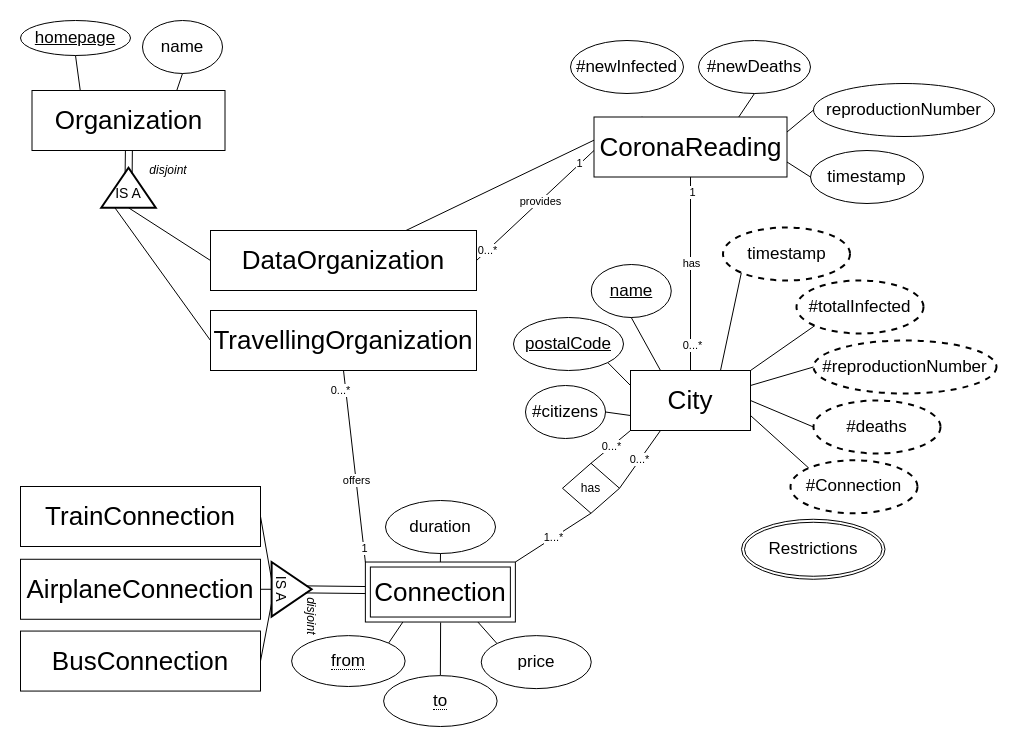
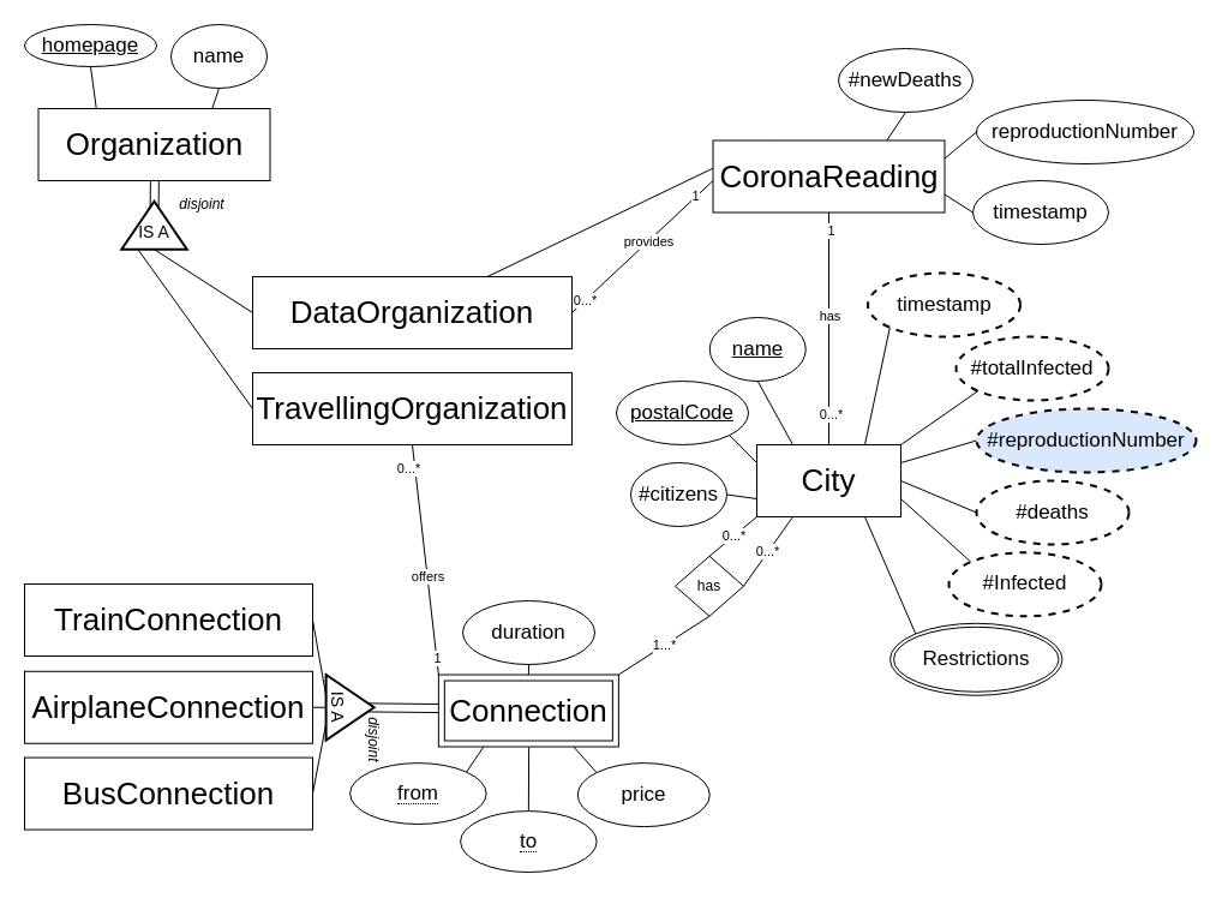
  <mxCell id="0" />
  <mxCell id="1" parent="0" />
  <mxCell id="2" value="&lt;font style=&quot;font-size: 26px&quot;&gt;City&lt;/font&gt;" style="rounded=0;whiteSpace=wrap;html=1;" parent="1" vertex="1"><mxGeometry x="630" y="370" width="120" height="60" as="geometry" /></mxCell>
  <mxCell id="3" value="&lt;font style=&quot;font-size: 17px&quot;&gt;&lt;u&gt;name&lt;/u&gt;&lt;/font&gt;" style="ellipse;whiteSpace=wrap;html=1;" parent="1" vertex="1"><mxGeometry x="590.75" y="264" width="80" height="53" as="geometry" /></mxCell>
  <mxCell id="4" value="&lt;span style=&quot;font-size: 17px&quot;&gt;&lt;u&gt;postalCode&lt;/u&gt;&lt;/span&gt;" style="ellipse;whiteSpace=wrap;html=1;" parent="1" vertex="1"><mxGeometry x="513" y="317" width="110" height="53" as="geometry" /></mxCell>
  <mxCell id="5" value="" style="endArrow=none;html=1;exitX=1;exitY=1;exitDx=0;exitDy=0;entryX=0;entryY=0.25;entryDx=0;entryDy=0;" parent="1" source="4" target="2" edge="1"><mxGeometry width="50" height="50" relative="1" as="geometry"><mxPoint x="221.507" y="356.065" as="sourcePoint" /><mxPoint x="504.5" y="509.5" as="targetPoint" /></mxGeometry></mxCell>
  <mxCell id="6" value="" style="endArrow=none;html=1;exitX=0.25;exitY=0;exitDx=0;exitDy=0;entryX=0.5;entryY=1;entryDx=0;entryDy=0;" parent="1" source="2" target="3" edge="1"><mxGeometry width="50" height="50" relative="1" as="geometry"><mxPoint x="324.5" y="559.5" as="sourcePoint" /><mxPoint x="263.116" y="454.516" as="targetPoint" /></mxGeometry></mxCell>
  <mxCell id="7" value="" style="endArrow=none;html=1;exitX=0.5;exitY=0;exitDx=0;exitDy=0;" parent="1" source="38" edge="1"><mxGeometry width="50" height="50" relative="1" as="geometry"><mxPoint x="137.62" y="700.02" as="sourcePoint" /><mxPoint x="440.12" y="622" as="targetPoint" /></mxGeometry></mxCell>
  <mxCell id="8" value="" style="endArrow=none;html=1;exitX=0.25;exitY=1;exitDx=0;exitDy=0;entryX=1;entryY=0;entryDx=0;entryDy=0;" parent="1" source="39" target="37" edge="1"><mxGeometry width="50" height="50" relative="1" as="geometry"><mxPoint x="114.12" y="665.52" as="sourcePoint" /><mxPoint x="144.12" y="645.52" as="targetPoint" /></mxGeometry></mxCell>
  <mxCell id="9" value="&lt;span style=&quot;font-size: 17px&quot;&gt;price&lt;/span&gt;" style="ellipse;whiteSpace=wrap;html=1;" parent="1" vertex="1"><mxGeometry x="480.75" y="635.12" width="110" height="53" as="geometry" /></mxCell>
  <mxCell id="10" value="&lt;span style=&quot;font-size: 17px&quot;&gt;duration&lt;/span&gt;" style="ellipse;whiteSpace=wrap;html=1;" parent="1" vertex="1"><mxGeometry x="385" y="500" width="110" height="53" as="geometry" /></mxCell>
  <mxCell id="11" value="&lt;span style=&quot;font-size: 17px&quot;&gt;&lt;u&gt;homepage&lt;/u&gt;&lt;/span&gt;" style="ellipse;whiteSpace=wrap;html=1;" parent="1" vertex="1"><mxGeometry x="20" y="20" width="110" height="35" as="geometry" /></mxCell>
  <mxCell id="12" value="" style="endArrow=none;html=1;entryX=0;entryY=0;entryDx=0;entryDy=0;exitX=0.75;exitY=1;exitDx=0;exitDy=0;" parent="1" source="39" target="9" edge="1"><mxGeometry width="50" height="50" relative="1" as="geometry"><mxPoint x="82.247" y="695.52" as="sourcePoint" /><mxPoint x="491.899" y="641.982" as="targetPoint" /></mxGeometry></mxCell>
  <mxCell id="13" value="" style="endArrow=none;html=1;exitX=0.25;exitY=0;exitDx=0;exitDy=0;entryX=0.5;entryY=1;entryDx=0;entryDy=0;" parent="1" source="45" target="11" edge="1"><mxGeometry width="50" height="50" relative="1" as="geometry"><mxPoint x="-156.5" y="313.5" as="sourcePoint" /><mxPoint x="-224.5" y="193.5" as="targetPoint" /></mxGeometry></mxCell>
  <mxCell id="14" value="" style="endArrow=none;html=1;exitX=0.5;exitY=1;exitDx=0;exitDy=0;entryX=0.5;entryY=0;entryDx=0;entryDy=0;" parent="1" source="10" target="39" edge="1"><mxGeometry width="50" height="50" relative="1" as="geometry"><mxPoint x="134.12" y="749.52" as="sourcePoint" /><mxPoint x="77.37" y="635.52" as="targetPoint" /></mxGeometry></mxCell>
  <mxCell id="15" value="&lt;font style=&quot;font-size: 26px&quot;&gt;TrainConnection&lt;/font&gt;" style="rounded=0;whiteSpace=wrap;html=1;" parent="1" vertex="1"><mxGeometry x="20" y="486" width="240" height="60" as="geometry" /></mxCell>
  <mxCell id="16" value="&lt;font style=&quot;font-size: 26px&quot;&gt;AirplaneConnection&lt;/font&gt;" style="rounded=0;whiteSpace=wrap;html=1;" parent="1" vertex="1"><mxGeometry x="20" y="558.77" width="240" height="60" as="geometry" /></mxCell>
  <mxCell id="17" value="" style="endArrow=none;html=1;exitX=0.012;exitY=0.373;exitDx=0;exitDy=0;entryX=1;entryY=0.5;entryDx=0;entryDy=0;exitPerimeter=0;" parent="1" source="57" target="15" edge="1"><mxGeometry width="50" height="50" relative="1" as="geometry"><mxPoint x="41.375" y="706.09" as="sourcePoint" /><mxPoint x="253" y="593.52" as="targetPoint" /></mxGeometry></mxCell>
  <mxCell id="18" value="" style="endArrow=none;html=1;entryX=1;entryY=0.5;entryDx=0;entryDy=0;exitX=0;exitY=0.5;exitDx=0;exitDy=0;" parent="1" source="57" target="16" edge="1"><mxGeometry width="50" height="50" relative="1" as="geometry"><mxPoint x="290" y="600" as="sourcePoint" /><mxPoint x="253" y="593.52" as="targetPoint" /></mxGeometry></mxCell>
  <mxCell id="19" value="has" style="rhombus;whiteSpace=wrap;html=1;rotation=0;" parent="1" vertex="1"><mxGeometry x="562" y="462.77" width="57" height="50" as="geometry" /></mxCell>
  <mxCell id="20" value="0...*" style="endArrow=none;html=1;exitX=1;exitY=0.5;exitDx=0;exitDy=0;entryX=0.25;entryY=1;entryDx=0;entryDy=0;" parent="1" source="19" target="2" edge="1"><mxGeometry width="50" height="50" relative="1" as="geometry"><mxPoint x="863" y="287.75" as="sourcePoint" /><mxPoint x="388" y="467.75" as="targetPoint" /></mxGeometry></mxCell>
  <mxCell id="21" value="0...*" style="endArrow=none;html=1;exitX=0.5;exitY=0;exitDx=0;exitDy=0;entryX=0;entryY=1;entryDx=0;entryDy=0;" parent="1" source="19" target="2" edge="1"><mxGeometry width="50" height="50" relative="1" as="geometry"><mxPoint x="863" y="287.75" as="sourcePoint" /><mxPoint x="298" y="467.75" as="targetPoint" /></mxGeometry></mxCell>
  <mxCell id="22" value="1...*" style="endArrow=none;html=1;entryX=1;entryY=0;entryDx=0;entryDy=0;exitX=0.5;exitY=1;exitDx=0;exitDy=0;" parent="1" source="19" target="39" edge="1"><mxGeometry width="50" height="50" relative="1" as="geometry"><mxPoint x="548.87" y="533.5" as="sourcePoint" /><mxPoint x="-80.88" y="883.52" as="targetPoint" /></mxGeometry></mxCell>
- <mxCell id="23" value="&lt;font style=&quot;font-size: 17px&quot;&gt;#newInfected&lt;/font&gt;" style="ellipse;whiteSpace=wrap;html=1;" parent="1" vertex="1"><mxGeometry x="570" y="40" width="113" height="53" as="geometry" /></mxCell>
  <mxCell id="24" value="&lt;font style=&quot;font-size: 17px&quot;&gt;#newDeaths&lt;/font&gt;" style="ellipse;whiteSpace=wrap;html=1;" parent="1" vertex="1"><mxGeometry x="698" y="40" width="112" height="53" as="geometry" /></mxCell>
- <mxCell id="25" value="&lt;span style=&quot;font-size: 17px&quot;&gt;#reproductionNumber&lt;/span&gt;" style="ellipse;whiteSpace=wrap;html=1;dashed=1;strokeWidth=2;" parent="1" vertex="1"><mxGeometry x="813" y="340" width="183" height="53" as="geometry" /></mxCell>
+ <mxCell id="25" value="&lt;span style=&quot;font-size: 17px&quot;&gt;#reproductionNumber&lt;/span&gt;" style="ellipse;whiteSpace=wrap;html=1;dashed=1;strokeWidth=2;fillColor=#dae8fc;" parent="1" vertex="1"><mxGeometry x="813" y="340" width="183" height="53" as="geometry" /></mxCell>
  <mxCell id="26" value="&lt;font style=&quot;font-size: 17px&quot;&gt;#totalInfected&lt;/font&gt;" style="ellipse;whiteSpace=wrap;html=1;dashed=1;strokeWidth=2;" parent="1" vertex="1"><mxGeometry x="796" y="280" width="127" height="53" as="geometry" /></mxCell>
  <mxCell id="27" value="&lt;font style=&quot;font-size: 17px&quot;&gt;#citizens&lt;/font&gt;" style="ellipse;whiteSpace=wrap;html=1;" parent="1" vertex="1"><mxGeometry x="525" y="385" width="80" height="53" as="geometry" /></mxCell>
  <mxCell id="28" value="" style="endArrow=none;html=1;exitX=0.25;exitY=0;exitDx=0;exitDy=0;" parent="1" source="36" target="62" edge="1"><mxGeometry width="50" height="50" relative="1" as="geometry"><mxPoint x="-298" y="594" as="sourcePoint" /><mxPoint x="191.5" y="771.75" as="targetPoint" /></mxGeometry></mxCell>
  <mxCell id="29" value="" style="endArrow=none;html=1;exitX=0.75;exitY=0;exitDx=0;exitDy=0;entryX=0.5;entryY=1;entryDx=0;entryDy=0;" parent="1" source="36" target="24" edge="1"><mxGeometry width="50" height="50" relative="1" as="geometry"><mxPoint x="141.5" y="821.75" as="sourcePoint" /><mxPoint x="191.5" y="771.75" as="targetPoint" /></mxGeometry></mxCell>
  <mxCell id="30" value="" style="endArrow=none;html=1;exitX=1;exitY=0.25;exitDx=0;exitDy=0;entryX=0;entryY=0.5;entryDx=0;entryDy=0;" parent="1" source="2" target="25" edge="1"><mxGeometry width="50" height="50" relative="1" as="geometry"><mxPoint x="411.5" y="499.5" as="sourcePoint" /><mxPoint x="461.5" y="449.5" as="targetPoint" /></mxGeometry></mxCell>
  <mxCell id="31" value="" style="endArrow=none;html=1;exitX=1;exitY=0;exitDx=0;exitDy=0;entryX=0;entryY=1;entryDx=0;entryDy=0;" parent="1" source="2" target="26" edge="1"><mxGeometry width="50" height="50" relative="1" as="geometry"><mxPoint x="411.5" y="499.5" as="sourcePoint" /><mxPoint x="461.5" y="449.5" as="targetPoint" /></mxGeometry></mxCell>
  <mxCell id="32" value="" style="endArrow=none;html=1;exitX=0;exitY=0.75;exitDx=0;exitDy=0;entryX=1;entryY=0.5;entryDx=0;entryDy=0;" parent="1" source="2" target="27" edge="1"><mxGeometry width="50" height="50" relative="1" as="geometry"><mxPoint x="411.5" y="369.5" as="sourcePoint" /><mxPoint x="461.5" y="319.5" as="targetPoint" /></mxGeometry></mxCell>
+ <mxCell id="33" value="" style="endArrow=none;html=1;exitX=0;exitY=0;exitDx=0;exitDy=0;entryX=0.75;entryY=1;entryDx=0;entryDy=0;" parent="1" source="44" target="2" edge="1"><mxGeometry width="50" height="50" relative="1" as="geometry"><mxPoint x="447.152" y="201.513" as="sourcePoint" /><mxPoint x="880" y="277.75" as="targetPoint" /></mxGeometry></mxCell>
  <mxCell id="34" value="&lt;font style=&quot;font-size: 26px&quot;&gt;BusConnection&lt;/font&gt;" style="rounded=0;whiteSpace=wrap;html=1;" parent="1" vertex="1"><mxGeometry x="20" y="630.56" width="240" height="60" as="geometry" /></mxCell>
  <mxCell id="35" value="" style="endArrow=none;html=1;exitX=1;exitY=0.5;exitDx=0;exitDy=0;entryX=0;entryY=0.75;entryDx=0;entryDy=0;" parent="1" source="34" target="57" edge="1"><mxGeometry width="50" height="50" relative="1" as="geometry"><mxPoint x="203" y="573.52" as="sourcePoint" /><mxPoint x="55" y="706.09" as="targetPoint" /></mxGeometry></mxCell>
  <mxCell id="36" value="&lt;font style=&quot;font-size: 26px&quot;&gt;CoronaReading&lt;/font&gt;" style="rounded=0;whiteSpace=wrap;html=1;" parent="1" vertex="1"><mxGeometry x="593.5" y="116.5" width="193" height="60" as="geometry" /></mxCell>
  <mxCell id="37" value="&lt;span style=&quot;border-bottom: 1px dotted&quot;&gt;&lt;font style=&quot;font-size: 17px&quot;&gt;from&lt;/font&gt;&lt;/span&gt;" style="ellipse;whiteSpace=wrap;html=1;align=center;" parent="1" vertex="1"><mxGeometry x="291.12" y="635.12" width="113.5" height="50.88" as="geometry" /></mxCell>
  <mxCell id="38" value="&lt;span style=&quot;border-bottom: 1px dotted&quot;&gt;&lt;font style=&quot;font-size: 17px&quot;&gt;to&lt;/font&gt;&lt;/span&gt;" style="ellipse;whiteSpace=wrap;html=1;align=center;" parent="1" vertex="1"><mxGeometry x="383.12" y="675.12" width="113.5" height="50.88" as="geometry" /></mxCell>
  <mxCell id="39" value="&lt;span style=&quot;font-size: 26px&quot;&gt;Connection&lt;/span&gt;" style="shape=ext;margin=3;double=1;whiteSpace=wrap;html=1;align=center;" parent="1" vertex="1"><mxGeometry x="364.87" y="561.52" width="150" height="60" as="geometry" /></mxCell>
  <mxCell id="40" value="has" style="endArrow=none;html=1;entryX=0.5;entryY=0;entryDx=0;entryDy=0;exitX=0.5;exitY=1;exitDx=0;exitDy=0;" parent="1" source="36" target="2" edge="1"><mxGeometry x="-0.112" y="1" width="50" height="50" relative="1" as="geometry"><mxPoint x="-10" y="720" as="sourcePoint" /><mxPoint x="40" y="670" as="targetPoint" /><mxPoint as="offset" /></mxGeometry></mxCell>
  <mxCell id="41" value="1" style="edgeLabel;html=1;align=center;verticalAlign=middle;resizable=0;points=[];" parent="40" vertex="1" connectable="0"><mxGeometry x="-0.846" y="1" relative="1" as="geometry"><mxPoint as="offset" /></mxGeometry></mxCell>
  <mxCell id="42" value="0...*" style="edgeLabel;html=1;align=center;verticalAlign=middle;resizable=0;points=[];" parent="40" vertex="1" connectable="0"><mxGeometry x="0.735" y="1" relative="1" as="geometry"><mxPoint as="offset" /></mxGeometry></mxCell>
  <mxCell id="43" value="&lt;span style=&quot;font-size: 26px&quot;&gt;TravellingOrganization&lt;/span&gt;" style="rounded=0;whiteSpace=wrap;html=1;" parent="1" vertex="1"><mxGeometry x="210" y="310" width="266" height="60" as="geometry" /></mxCell>
  <mxCell id="44" value="&lt;span style=&quot;font-size: 17px&quot;&gt;Restrictions&lt;/span&gt;" style="ellipse;shape=doubleEllipse;margin=3;whiteSpace=wrap;html=1;align=center;" parent="1" vertex="1"><mxGeometry x="741" y="518.77" width="143.5" height="60" as="geometry" /></mxCell>
  <mxCell id="45" value="&lt;span style=&quot;font-size: 26px&quot;&gt;Organization&lt;/span&gt;" style="rounded=0;whiteSpace=wrap;html=1;" parent="1" vertex="1"><mxGeometry x="31.5" y="90" width="193" height="60" as="geometry" /></mxCell>
  <mxCell id="46" value="" style="triangle;whiteSpace=wrap;html=1;strokeWidth=2;rotation=-90;" parent="1" vertex="1"><mxGeometry x="108" y="160" width="40" height="54.5" as="geometry" /></mxCell>
  <mxCell id="47" value="&lt;font style=&quot;font-size: 14px&quot;&gt;IS A&lt;/font&gt;" style="text;html=1;strokeColor=none;fillColor=none;align=center;verticalAlign=middle;whiteSpace=wrap;rounded=0;" parent="1" vertex="1"><mxGeometry x="108" y="183" width="40" height="20" as="geometry" /></mxCell>
  <mxCell id="48" value="&lt;i&gt;disjoint&lt;/i&gt;" style="text;html=1;strokeColor=none;fillColor=none;align=center;verticalAlign=middle;whiteSpace=wrap;rounded=0;" parent="1" vertex="1"><mxGeometry x="148" y="160" width="40" height="20" as="geometry" /></mxCell>
  <mxCell id="49" value="" style="endArrow=none;html=1;entryX=0.52;entryY=1.005;entryDx=0;entryDy=0;entryPerimeter=0;exitX=0.846;exitY=0.567;exitDx=0;exitDy=0;exitPerimeter=0;" parent="1" source="46" target="45" edge="1"><mxGeometry width="50" height="50" relative="1" as="geometry"><mxPoint x="-216.5" y="333.5" as="sourcePoint" /><mxPoint x="-216.768" y="305.24" as="targetPoint" /></mxGeometry></mxCell>
  <mxCell id="50" value="" style="endArrow=none;html=1;exitX=0.861;exitY=0.438;exitDx=0;exitDy=0;exitPerimeter=0;entryX=0.484;entryY=1.005;entryDx=0;entryDy=0;entryPerimeter=0;" parent="1" source="46" target="45" edge="1"><mxGeometry width="50" height="50" relative="1" as="geometry"><mxPoint x="-226.61" y="348.78" as="sourcePoint" /><mxPoint x="-226.764" y="304.88" as="targetPoint" /></mxGeometry></mxCell>
  <mxCell id="51" value="" style="endArrow=none;html=1;exitX=0;exitY=0.5;exitDx=0;exitDy=0;entryX=0;entryY=0.5;entryDx=0;entryDy=0;" parent="1" source="46" target="62" edge="1"><mxGeometry width="50" height="50" relative="1" as="geometry"><mxPoint x="-211.5" y="303.5" as="sourcePoint" /><mxPoint x="-161.5" y="253.5" as="targetPoint" /></mxGeometry></mxCell>
  <mxCell id="52" value="" style="endArrow=none;html=1;exitX=0;exitY=0.25;exitDx=0;exitDy=0;entryX=0;entryY=0.5;entryDx=0;entryDy=0;" parent="1" source="46" target="43" edge="1"><mxGeometry width="50" height="50" relative="1" as="geometry"><mxPoint x="-211.5" y="303.5" as="sourcePoint" /><mxPoint x="-161.5" y="253.5" as="targetPoint" /></mxGeometry></mxCell>
- <mxCell id="53" value="&lt;font style=&quot;font-size: 17px&quot;&gt;#Connection&lt;/font&gt;" style="ellipse;whiteSpace=wrap;html=1;dashed=1;strokeWidth=2;" parent="1" vertex="1"><mxGeometry x="790" y="459.77" width="127" height="53" as="geometry" /></mxCell>
+ <mxCell id="53" value="&lt;font style=&quot;font-size: 17px&quot;&gt;#Infected&lt;/font&gt;" style="ellipse;whiteSpace=wrap;html=1;dashed=1;strokeWidth=2;" parent="1" vertex="1"><mxGeometry x="790" y="459.77" width="127" height="53" as="geometry" /></mxCell>
  <mxCell id="54" value="&lt;font style=&quot;font-size: 17px&quot;&gt;#deaths&lt;/font&gt;" style="ellipse;whiteSpace=wrap;html=1;dashed=1;strokeWidth=2;" parent="1" vertex="1"><mxGeometry x="813" y="400" width="127" height="53" as="geometry" /></mxCell>
  <mxCell id="55" value="" style="endArrow=none;html=1;entryX=0;entryY=0.5;entryDx=0;entryDy=0;exitX=1;exitY=0.5;exitDx=0;exitDy=0;" parent="1" source="2" target="54" edge="1"><mxGeometry width="50" height="50" relative="1" as="geometry"><mxPoint x="660" y="470" as="sourcePoint" /><mxPoint x="710" y="420" as="targetPoint" /></mxGeometry></mxCell>
  <mxCell id="56" value="" style="endArrow=none;html=1;exitX=0;exitY=0;exitDx=0;exitDy=0;entryX=1;entryY=0.75;entryDx=0;entryDy=0;" parent="1" source="53" target="2" edge="1"><mxGeometry width="50" height="50" relative="1" as="geometry"><mxPoint x="660" y="470" as="sourcePoint" /><mxPoint x="710" y="420" as="targetPoint" /></mxGeometry></mxCell>
  <mxCell id="57" value="" style="triangle;whiteSpace=wrap;html=1;strokeWidth=2;rotation=0;" parent="1" vertex="1"><mxGeometry x="271.12" y="561.52" width="40" height="54.5" as="geometry" /></mxCell>
  <mxCell id="58" value="&lt;font style=&quot;font-size: 14px&quot;&gt;IS A&lt;/font&gt;" style="text;html=1;strokeColor=none;fillColor=none;align=center;verticalAlign=middle;whiteSpace=wrap;rounded=0;rotation=90;" parent="1" vertex="1"><mxGeometry x="261.12" y="578.77" width="40" height="20" as="geometry" /></mxCell>
  <mxCell id="59" value="" style="endArrow=none;html=1;entryX=0.001;entryY=0.617;entryDx=0;entryDy=0;exitX=0.846;exitY=0.567;exitDx=0;exitDy=0;exitPerimeter=0;entryPerimeter=0;" parent="1" source="57" edge="1"><mxGeometry width="50" height="50" relative="1" as="geometry"><mxPoint x="193.17" y="584.34" as="sourcePoint" /><mxPoint x="364.867" y="593.04" as="targetPoint" /></mxGeometry></mxCell>
  <mxCell id="60" value="" style="endArrow=none;html=1;exitX=0.861;exitY=0.438;exitDx=0;exitDy=0;exitPerimeter=0;entryX=0;entryY=0.5;entryDx=0;entryDy=0;" parent="1" source="57" edge="1"><mxGeometry width="50" height="50" relative="1" as="geometry"><mxPoint x="183.06" y="599.62" as="sourcePoint" /><mxPoint x="364.67" y="586.02" as="targetPoint" /></mxGeometry></mxCell>
  <mxCell id="61" value="&lt;i&gt;disjoint&lt;/i&gt;" style="text;html=1;strokeColor=none;fillColor=none;align=center;verticalAlign=middle;whiteSpace=wrap;rounded=0;rotation=90;" parent="1" vertex="1"><mxGeometry x="291.12" y="606" width="40" height="20" as="geometry" /></mxCell>
  <mxCell id="62" value="&lt;span style=&quot;font-size: 26px&quot;&gt;DataOrganization&lt;/span&gt;" style="rounded=0;whiteSpace=wrap;html=1;" parent="1" vertex="1"><mxGeometry x="210" y="230" width="266" height="60" as="geometry" /></mxCell>
  <mxCell id="63" value="offers" style="endArrow=none;html=1;exitX=0;exitY=0;exitDx=0;exitDy=0;entryX=0.5;entryY=1;entryDx=0;entryDy=0;" parent="1" source="39" target="43" edge="1"><mxGeometry x="-0.149" width="50" height="50" relative="1" as="geometry"><mxPoint x="383.75" y="515.52" as="sourcePoint" /><mxPoint x="-44" y="340" as="targetPoint" /><mxPoint as="offset" /></mxGeometry></mxCell>
  <mxCell id="64" value="1" style="edgeLabel;html=1;align=center;verticalAlign=middle;resizable=0;points=[];" parent="63" vertex="1" connectable="0"><mxGeometry x="-0.852" relative="1" as="geometry"><mxPoint as="offset" /></mxGeometry></mxCell>
  <mxCell id="65" value="0...*" style="edgeLabel;html=1;align=center;verticalAlign=middle;resizable=0;points=[];" parent="63" vertex="1" connectable="0"><mxGeometry x="-0.141" relative="1" as="geometry"><mxPoint x="-15.51" y="-89.55" as="offset" /></mxGeometry></mxCell>
  <mxCell id="66" value="&lt;font style=&quot;font-size: 17px&quot;&gt;name&lt;/font&gt;" style="ellipse;whiteSpace=wrap;html=1;" parent="1" vertex="1"><mxGeometry x="142" y="20" width="80" height="53" as="geometry" /></mxCell>
  <mxCell id="67" value="" style="endArrow=none;html=1;entryX=0.75;entryY=0;entryDx=0;entryDy=0;exitX=0.5;exitY=1;exitDx=0;exitDy=0;" parent="1" source="66" target="45" edge="1"><mxGeometry width="50" height="50" relative="1" as="geometry"><mxPoint x="420" y="300" as="sourcePoint" /><mxPoint x="470" y="250" as="targetPoint" /></mxGeometry></mxCell>
  <mxCell id="68" value="" style="endArrow=none;html=1;entryX=1;entryY=0.5;entryDx=0;entryDy=0;exitX=0;exitY=0.5;exitDx=0;exitDy=0;" parent="1" target="62" edge="1"><mxGeometry width="50" height="50" relative="1" as="geometry"><mxPoint x="593.5" y="150" as="sourcePoint" /><mxPoint x="476" y="150" as="targetPoint" /></mxGeometry></mxCell>
  <mxCell id="69" value="provides" style="edgeLabel;html=1;align=center;verticalAlign=middle;resizable=0;points=[];" parent="68" vertex="1" connectable="0"><mxGeometry x="0.76" relative="1" as="geometry"><mxPoint x="49.5" y="-46.62" as="offset" /></mxGeometry></mxCell>
  <mxCell id="70" value="0...*" style="edgeLabel;html=1;align=center;verticalAlign=middle;resizable=0;points=[];" parent="68" vertex="1" connectable="0"><mxGeometry x="0.817" y="-1" relative="1" as="geometry"><mxPoint as="offset" /></mxGeometry></mxCell>
  <mxCell id="71" value="1" style="edgeLabel;html=1;align=center;verticalAlign=middle;resizable=0;points=[];" parent="68" vertex="1" connectable="0"><mxGeometry x="-0.757" y="-1" relative="1" as="geometry"><mxPoint as="offset" /></mxGeometry></mxCell>
  <mxCell id="72" value="&lt;font style=&quot;font-size: 17px&quot;&gt;timestamp&lt;/font&gt;" style="ellipse;whiteSpace=wrap;html=1;" parent="1" vertex="1"><mxGeometry x="810" y="150" width="113" height="53" as="geometry" /></mxCell>
  <mxCell id="73" value="&lt;font style=&quot;font-size: 17px&quot;&gt;reproductionNumber&lt;/font&gt;" style="ellipse;whiteSpace=wrap;html=1;" parent="1" vertex="1"><mxGeometry x="813" y="83" width="181" height="53" as="geometry" /></mxCell>
  <mxCell id="74" value="" style="endArrow=none;html=1;entryX=0;entryY=0.5;entryDx=0;entryDy=0;exitX=1;exitY=0.75;exitDx=0;exitDy=0;" parent="1" source="36" target="72" edge="1"><mxGeometry width="50" height="50" relative="1" as="geometry"><mxPoint x="621" y="253" as="sourcePoint" /><mxPoint x="671" y="203" as="targetPoint" /></mxGeometry></mxCell>
  <mxCell id="75" value="" style="endArrow=none;html=1;entryX=0;entryY=0.5;entryDx=0;entryDy=0;exitX=1;exitY=0.25;exitDx=0;exitDy=0;" parent="1" source="36" target="73" edge="1"><mxGeometry width="50" height="50" relative="1" as="geometry"><mxPoint x="621" y="253" as="sourcePoint" /><mxPoint x="671" y="203" as="targetPoint" /></mxGeometry></mxCell>
  <mxCell id="76" value="&lt;font style=&quot;font-size: 17px&quot;&gt;timestamp&lt;/font&gt;" style="ellipse;whiteSpace=wrap;html=1;dashed=1;strokeWidth=2;" parent="1" vertex="1"><mxGeometry x="722.5" y="227" width="127" height="53" as="geometry" /></mxCell>
  <mxCell id="77" value="" style="endArrow=none;html=1;entryX=0;entryY=1;entryDx=0;entryDy=0;exitX=0.75;exitY=0;exitDx=0;exitDy=0;" parent="1" source="2" target="76" edge="1"><mxGeometry width="50" height="50" relative="1" as="geometry"><mxPoint x="650" y="320" as="sourcePoint" /><mxPoint x="700" y="270" as="targetPoint" /></mxGeometry></mxCell>
